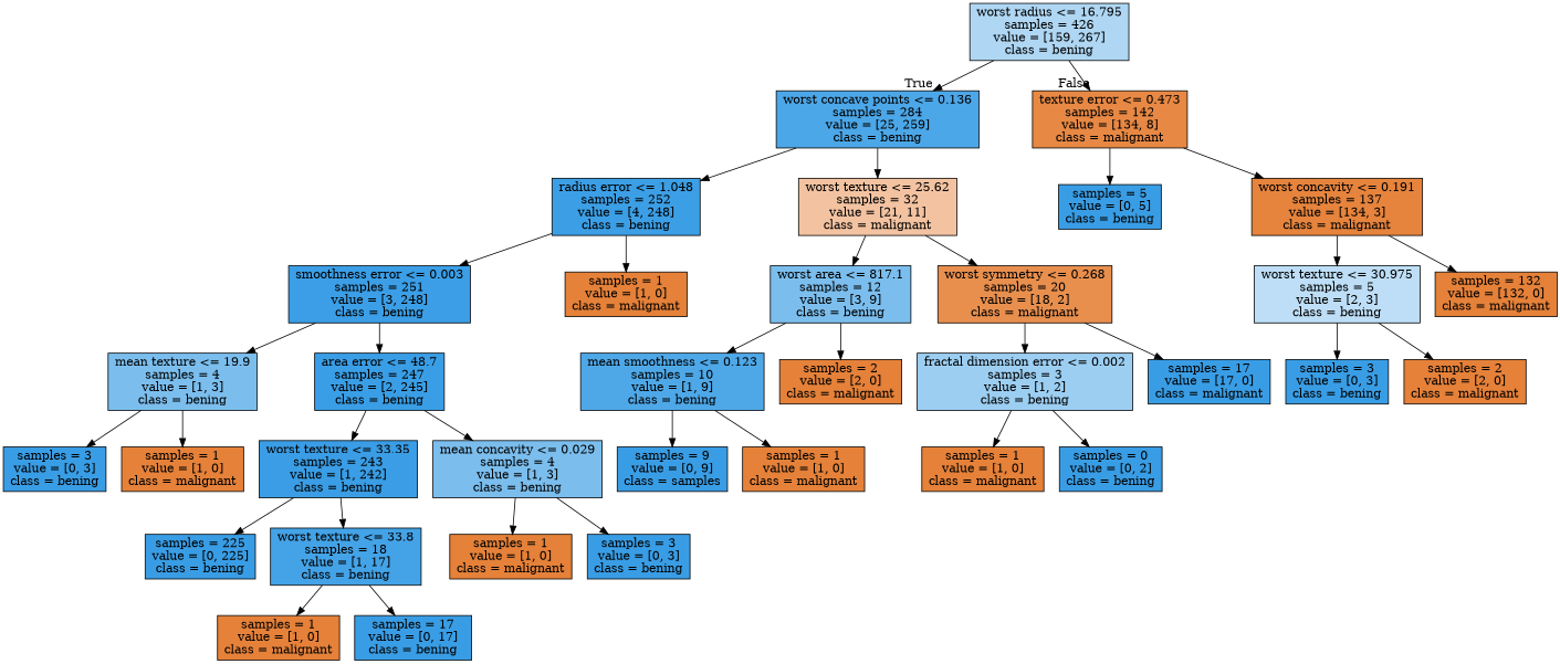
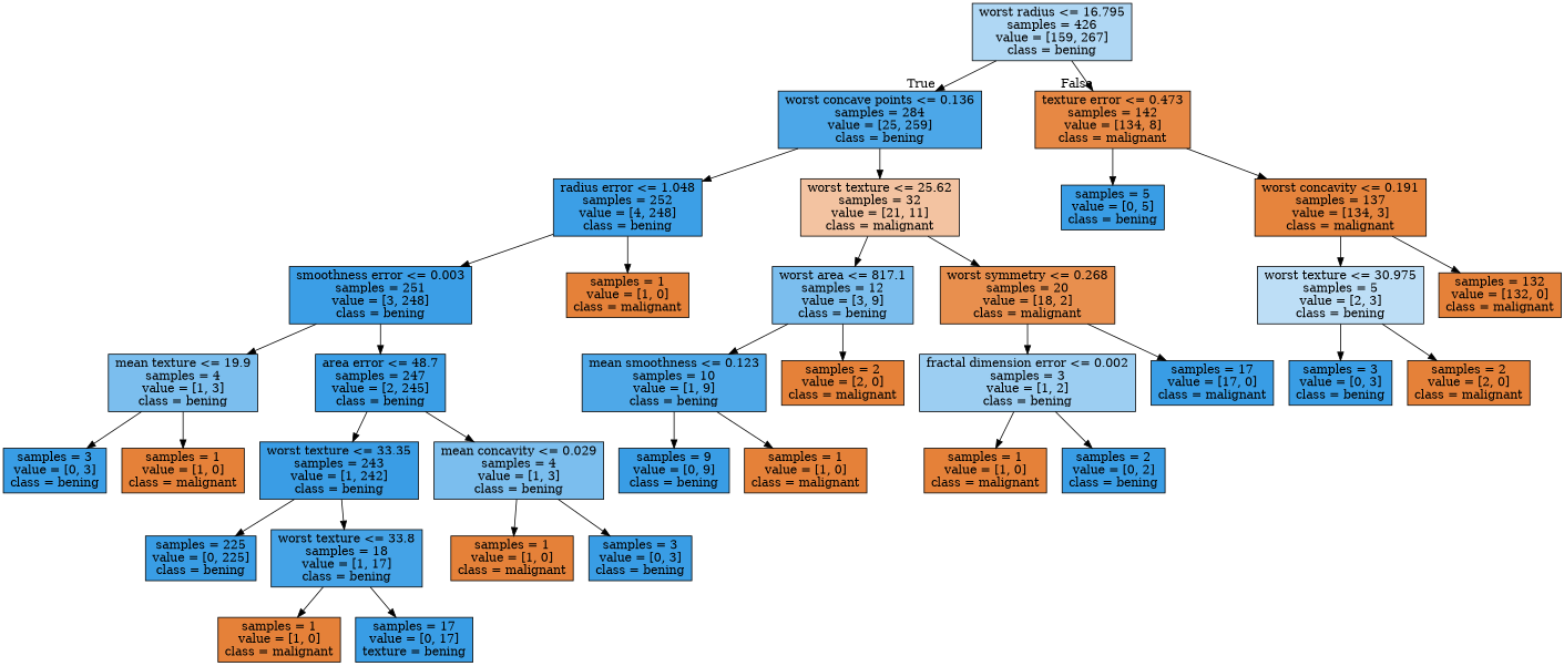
  digraph {
    node [color=black fillcolor="#399de5ff" shape=box style=filled]
    n1 [fillcolor="#399de567" label="worst radius <= 16.795\nsamples = 426\nvalue = [159, 267]\nclass = bening"]
    n2 [fillcolor="#399de5e6" label="worst concave points <= 0.136\nsamples = 284\nvalue = [25, 259]\nclass = bening"]
    n3 [fillcolor="#e58139f0" label="texture error <= 0.473\nsamples = 142\nvalue = [134, 8]\nclass = malignant"]
    n4 [fillcolor="#399de5fb" label="radius error <= 1.048\nsamples = 252\nvalue = [4, 248]\nclass = bening"]
    n5 [fillcolor="#e5813979" label="worst texture <= 25.62\nsamples = 32\nvalue = [21, 11]\nclass = malignant"]
    n6 [label="samples = 5\nvalue = [0, 5]\nclass = bening"]
    n7 [fillcolor="#e58139f9" label="worst concavity <= 0.191\nsamples = 137\nvalue = [134, 3]\nclass = malignant"]
    n8 [fillcolor="#399de5fc" label="smoothness error <= 0.003\nsamples = 251\nvalue = [3, 248]\nclass = bening"]
    n9 [fillcolor="#e58139ff" label="samples = 1\nvalue = [1, 0]\nclass = malignant"]
    n10 [fillcolor="#399de5aa" label="worst area <= 817.1\nsamples = 12\nvalue = [3, 9]\nclass = bening"]
    n11 [fillcolor="#e58139e3" label="worst symmetry <= 0.268\nsamples = 20\nvalue = [18, 2]\nclass = malignant"]
    n12 [fillcolor="#399de5aa" label="mean texture <= 19.9\nsamples = 4\nvalue = [1, 3]\nclass = bening"]
    n13 [fillcolor="#399de5fd" label="area error <= 48.7\nsamples = 247\nvalue = [2, 245]\nclass = bening"]
    n14 [label="samples = 3\nvalue = [0, 3]\nclass = bening"]
    n15 [fillcolor="#e58139ff" label="samples = 1\nvalue = [1, 0]\nclass = malignant"]
    n16 [fillcolor="#399de5fe" label="worst texture <= 33.35\nsamples = 243\nvalue = [1, 242]\nclass = bening"]
    n17 [fillcolor="#399de5aa" label="mean concavity <= 0.029\nsamples = 4\nvalue = [1, 3]\nclass = bening"]
    n18 [label="samples = 225\nvalue = [0, 225]\nclass = bening"]
    n19 [fillcolor="#399de5f0" label="worst texture <= 33.8\nsamples = 18\nvalue = [1, 17]\nclass = bening"]
    n20 [fillcolor="#e58139ff" label="samples = 1\nvalue = [1, 0]\nclass = malignant"]
    n21 [label="samples = 3\nvalue = [0, 3]\nclass = bening"]
    n22 [fillcolor="#e58139ff" label="samples = 1\nvalue = [1, 0]\nclass = malignant"]
-   n23 [label="samples = 17\nvalue = [0, 17]\nclass = bening"]
+   n23 [label="samples = 17\nvalue = [0, 17]\ntexture = bening"]
    n24 [fillcolor="#399de5e3" label="mean smoothness <= 0.123\nsamples = 10\nvalue = [1, 9]\nclass = bening"]
    n25 [fillcolor="#e58139ff" label="samples = 2\nvalue = [2, 0]\nclass = malignant"]
    n26 [fillcolor="#399de57f" label="fractal dimension error <= 0.002\nsamples = 3\nvalue = [1, 2]\nclass = bening"]
    n27 [label="samples = 17\nvalue = [17, 0]\nclass = malignant"]
-   n28 [label="samples = 9\nvalue = [0, 9]\nclass = samples"]
+   n28 [label="samples = 9\nvalue = [0, 9]\nclass = bening"]
    n29 [fillcolor="#e58139ff" label="samples = 1\nvalue = [1, 0]\nclass = malignant"]
    n30 [fillcolor="#e58139ff" label="samples = 1\nvalue = [1, 0]\nclass = malignant"]
-   n31 [label="samples = 0\nvalue = [0, 2]\nclass = bening"]
+   n31 [label="samples = 2\nvalue = [0, 2]\nclass = bening"]
    n32 [fillcolor="#399de555" label="worst texture <= 30.975\nsamples = 5\nvalue = [2, 3]\nclass = bening"]
    n33 [fillcolor="#e58139ff" label="samples = 132\nvalue = [132, 0]\nclass = malignant"]
    n34 [label="samples = 3\nvalue = [0, 3]\nclass = bening"]
    n35 [fillcolor="#e58139ff" label="samples = 2\nvalue = [2, 0]\nclass = malignant"]
    n1 -> n2 [headlabel=True labelangle=45 labeldistance=2.5]
    n1 -> n3 [headlabel=False labelangle=-45 labeldistance=2.5]
    n2 -> n4
    n2 -> n5
    n3 -> n6
    n3 -> n7
    n4 -> n8
    n4 -> n9
    n5 -> n10
    n5 -> n11
    n7 -> n32
    n7 -> n33
    n8 -> n12
    n8 -> n13
    n10 -> n24
    n10 -> n25
    n11 -> n26
    n11 -> n27
    n12 -> n14
    n12 -> n15
    n13 -> n16
    n13 -> n17
    n16 -> n18
    n16 -> n19
    n17 -> n20
    n17 -> n21
    n19 -> n22
    n19 -> n23
    n24 -> n28
    n24 -> n29
    n26 -> n30
    n26 -> n31
    n32 -> n34
    n32 -> n35
  }
